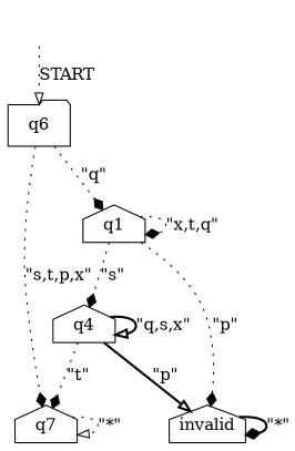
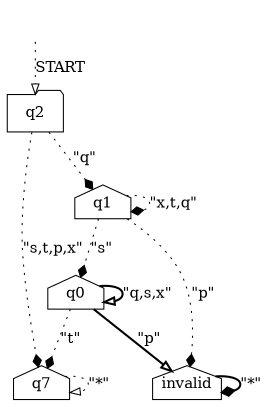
  digraph {
    rankdir=TB
    node [margin=0 shape=house]
    edge [arrowhead=diamond style=dotted]
-   q0 [label=q4]
+   q0
    n2 [label=q7]
    invalid
    q1
-   q2 [shape=folder label=q6]
+   q2 [shape=folder]
    start0 [shape=none style=invis margin=""]
    q0 -> q0 [arrowhead=onormal label="\"q,s,x\"" style=bold]
    q0 -> n2 [label="\"t\""]
    q0 -> invalid [arrowhead=onormal label="\"p\"" style=bold]
    n2 -> n2 [arrowhead=onormal label="\"*\""]
    invalid -> invalid [label="\"*\"" style=bold]
    q1 -> q0 [label="\"s\""]
    q1 -> invalid [label="\"p\""]
    q1 -> q1 [label="\"x,t,q\""]
    q2 -> n2 [label="\"s,t,p,x\""]
    q2 -> q1 [label="\"q\""]
    start0 -> q2 [arrowhead=onormal label=START]
  }
